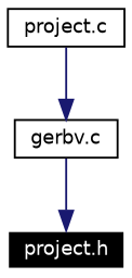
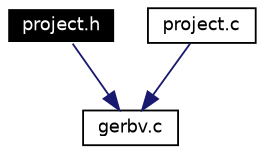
  digraph {
    node [color=black fontname=Helvetica fontsize=10 shape=record]
    edge [color=midnightblue fontname=Helvetica fontsize=10 labelfontname=Helvetica labelfontsize=10 style=solid]
    n1 [color=white fillcolor=black fontcolor=white height=0.2 label="project.h" style=filled width=0.4]
    n2 [height=0.2 label="gerbv.c" width=0.4]
    n3 [height=0.2 label="project.c" width=0.4]
-   n2 -> n1
+   n1 -> n2
    n3 -> n2
  }
